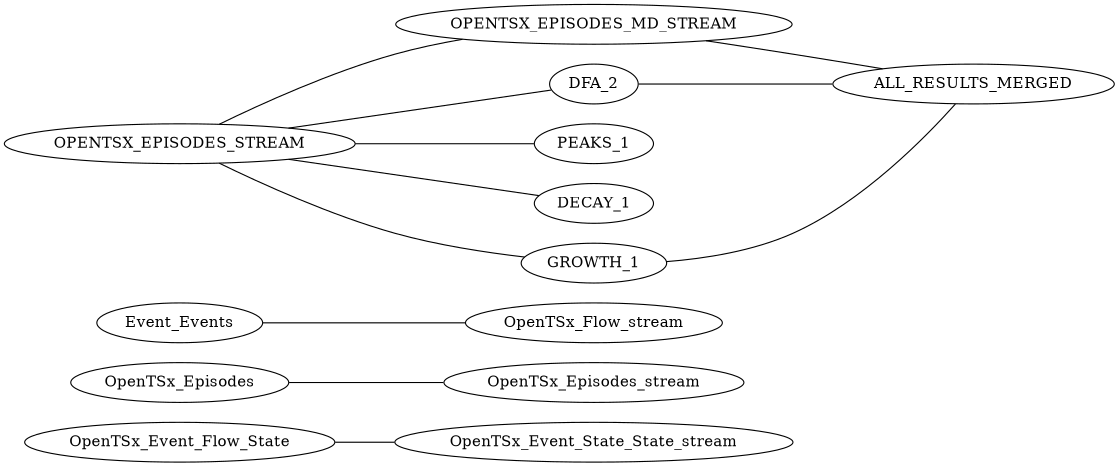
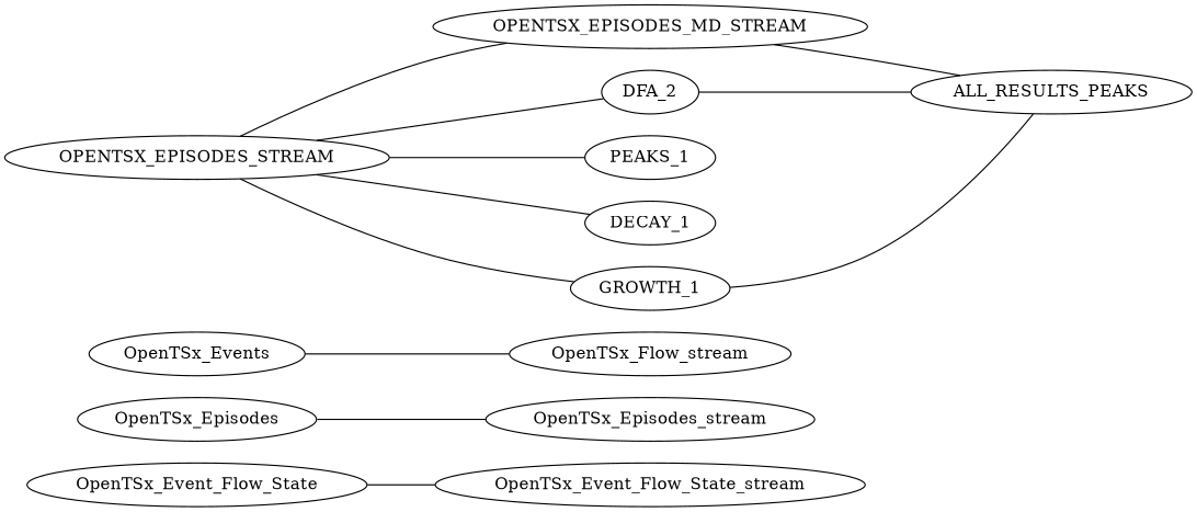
  strict graph {
    rankdir=LR
    n1 [label=OpenTSx_Event_Flow_State]
-   n2 [label=OpenTSx_Event_State_State_stream]
+   n2 [label=OpenTSx_Event_Flow_State_stream]
    n3 [label=OpenTSx_Episodes]
    n4 [label=OpenTSx_Episodes_stream]
-   n5 [label=Event_Events]
+   n5 [label=OpenTSx_Events]
    n6 [label=OpenTSx_Flow_stream]
    n7 [label=OPENTSX_EPISODES_STREAM]
    n8 [label=OPENTSX_EPISODES_MD_STREAM]
    n9 [label=DFA_2]
    n10 [label=PEAKS_1]
    n11 [label=DECAY_1]
    n12 [label=GROWTH_1]
-   n13 [label=ALL_RESULTS_MERGED]
+   n13 [label=ALL_RESULTS_PEAKS]
    n1 -- n2
    n3 -- n4
    n5 -- n6
    n7 -- n8
    n7 -- n9
    n7 -- n10
    n7 -- n11
    n7 -- n12
    n8 -- n13
    n9 -- n13
    n12 -- n13
  }
